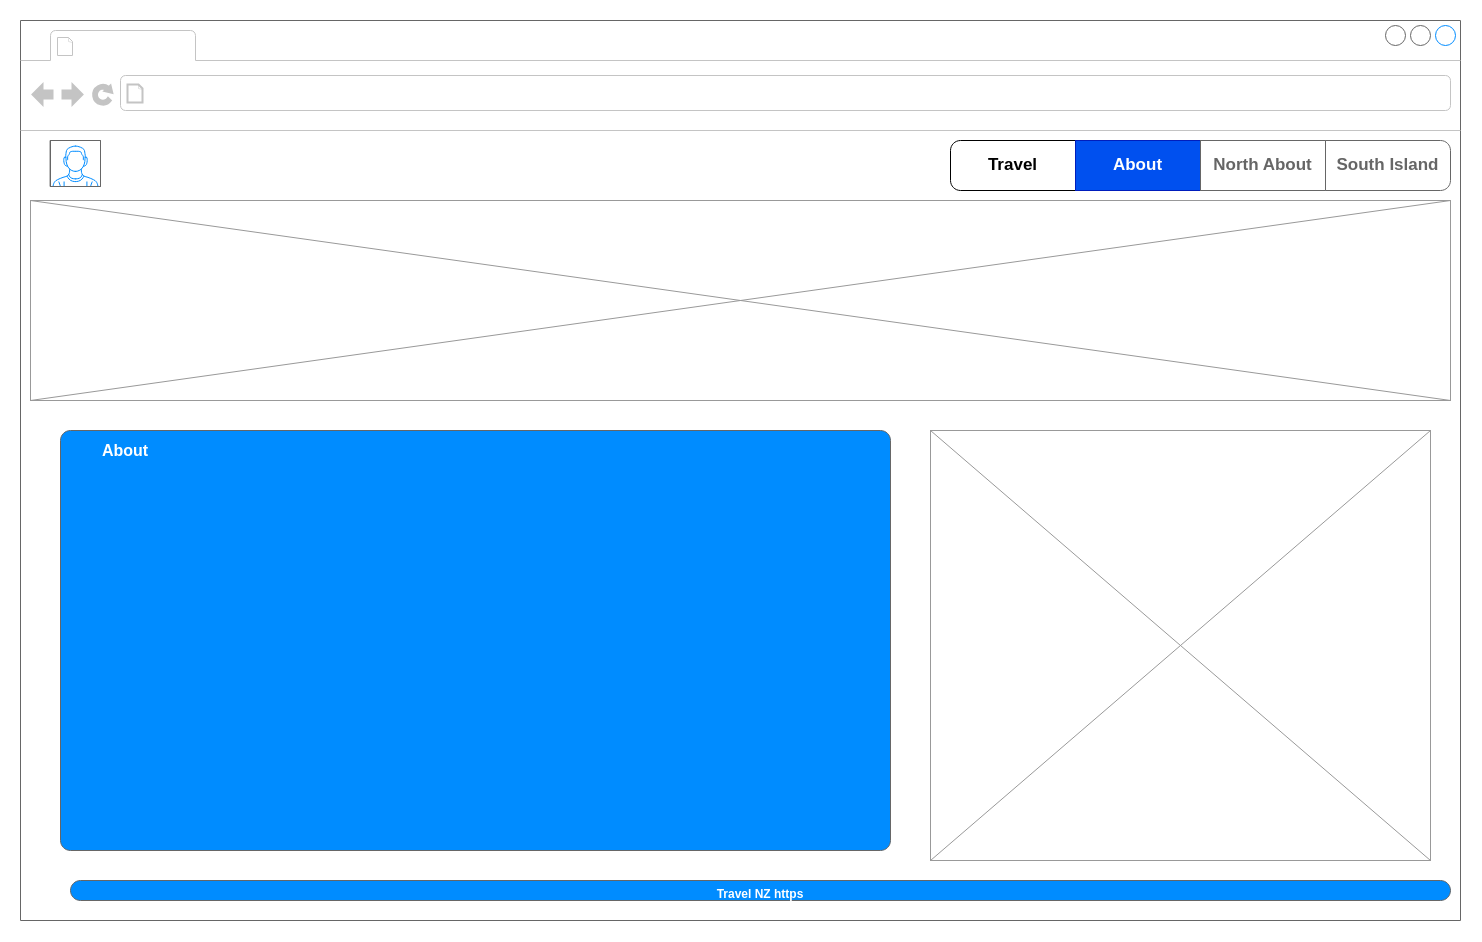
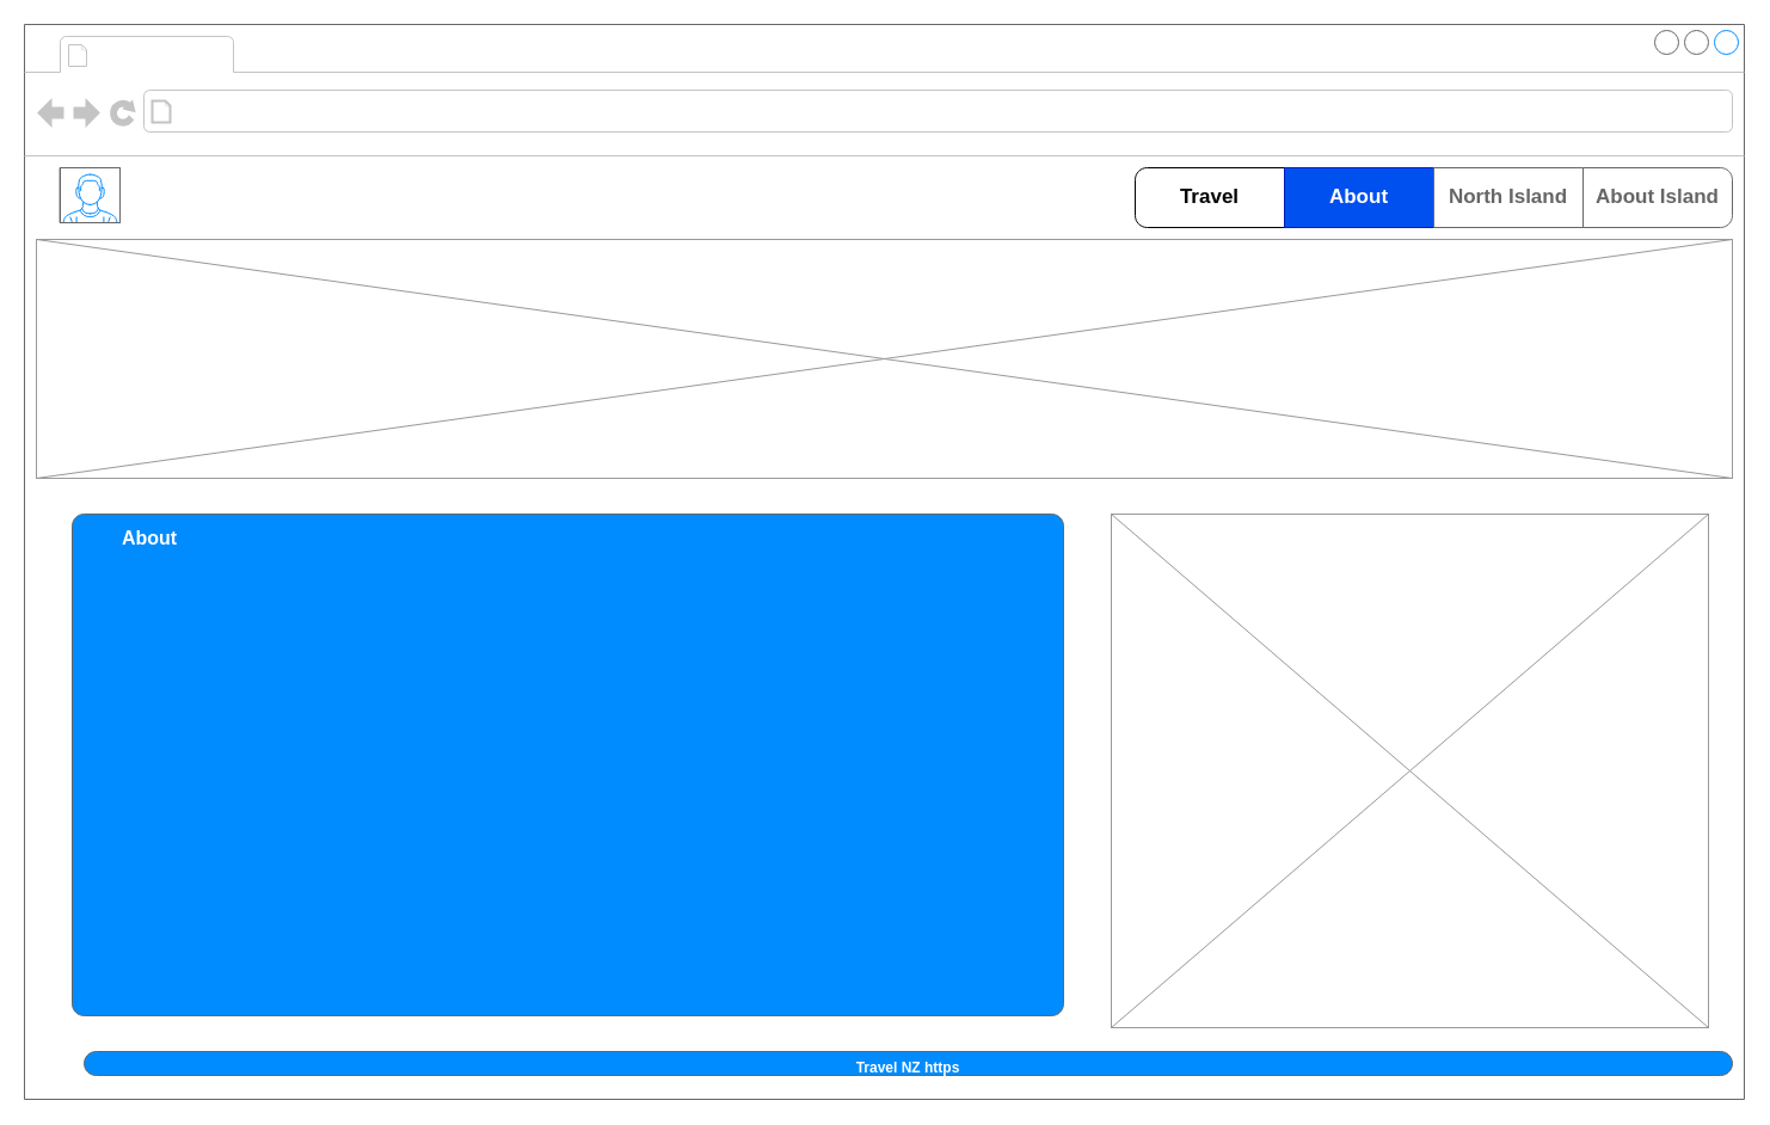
  <mxCell id="0" />
  <mxCell id="1" parent="0" />
  <mxCell id="2" value="" style="strokeWidth=1;shadow=0;dashed=0;align=center;html=1;shape=mxgraph.mockup.containers.browserWindow;rSize=0;strokeColor=#666666;strokeColor2=#008cff;strokeColor3=#c4c4c4;mainText=,;recursiveResize=0;" vertex="1" parent="1"><mxGeometry x="20" y="20" width="1440" height="900" as="geometry" /></mxCell>
  <mxCell id="3" value="" style="verticalLabelPosition=bottom;shadow=0;dashed=0;align=center;html=1;verticalAlign=top;strokeWidth=1;shape=mxgraph.mockup.graphics.simpleIcon;strokeColor=#999999;" vertex="1" parent="2"><mxGeometry x="10" y="180" width="1420" height="200" as="geometry" /></mxCell>
  <mxCell id="4" value="" style="swimlane;shape=mxgraph.bootstrap.anchor;strokeColor=#666666;fillColor=#ffffff;fontColor=#666666;fontStyle=0;childLayout=stackLayout;horizontal=0;startSize=0;horizontalStack=1;resizeParent=1;resizeParentMax=0;resizeLast=0;collapsible=0;marginBottom=0;whiteSpace=wrap;html=1;" vertex="1" parent="2"><mxGeometry x="930" y="120" width="500" height="50" as="geometry" /></mxCell>
  <mxCell id="5" value="Travel" style="text;align=center;verticalAlign=middle;spacingLeft=10;spacingRight=10;overflow=hidden;points=[[0,0.5],[1,0.5]];portConstraint=eastwest;rotatable=0;whiteSpace=wrap;html=1;shape=mxgraph.mockup.leftButton;rSize=10;fontSize=17;fontStyle=1;strokeColor=default;" vertex="1" parent="4"><mxGeometry width="125" height="50" as="geometry" /></mxCell>
  <mxCell id="6" value="About" style="text;strokeColor=#001DBC;align=center;verticalAlign=middle;spacingLeft=10;spacingRight=10;overflow=hidden;points=[[0,0.5],[1,0.5]];portConstraint=eastwest;rotatable=0;whiteSpace=wrap;html=1;rSize=5;fillColor=#0050ef;fontSize=17;fontStyle=1;fontColor=#ffffff;" vertex="1" parent="4"><mxGeometry x="125" width="125" height="50" as="geometry" /></mxCell>
- <mxCell id="7" value="North About" style="text;strokeColor=inherit;align=center;verticalAlign=middle;spacingLeft=10;spacingRight=10;overflow=hidden;points=[[0,0.5],[1,0.5]];portConstraint=eastwest;rotatable=0;whiteSpace=wrap;html=1;rSize=5;fillColor=inherit;fontColor=inherit;fontSize=17;fontStyle=1;" vertex="1" parent="4"><mxGeometry x="250" width="125" height="50" as="geometry" /></mxCell>
- <mxCell id="8" value="South Island" style="text;strokeColor=inherit;align=center;verticalAlign=middle;spacingLeft=10;spacingRight=10;overflow=hidden;points=[[0,0.5],[1,0.5]];portConstraint=eastwest;rotatable=0;whiteSpace=wrap;html=1;shape=mxgraph.mockup.rightButton;rSize=10;fillColor=inherit;fontColor=inherit;fontSize=17;fontStyle=1;" vertex="1" parent="4"><mxGeometry x="375" width="125" height="50" as="geometry" /></mxCell>
+ <mxCell id="7" value="North Island" style="text;strokeColor=inherit;align=center;verticalAlign=middle;spacingLeft=10;spacingRight=10;overflow=hidden;points=[[0,0.5],[1,0.5]];portConstraint=eastwest;rotatable=0;whiteSpace=wrap;html=1;rSize=5;fillColor=inherit;fontColor=inherit;fontSize=17;fontStyle=1;" vertex="1" parent="4"><mxGeometry x="250" width="125" height="50" as="geometry" /></mxCell>
+ <mxCell id="8" value="About Island" style="text;strokeColor=inherit;align=center;verticalAlign=middle;spacingLeft=10;spacingRight=10;overflow=hidden;points=[[0,0.5],[1,0.5]];portConstraint=eastwest;rotatable=0;whiteSpace=wrap;html=1;shape=mxgraph.mockup.rightButton;rSize=10;fillColor=inherit;fontColor=inherit;fontSize=17;fontStyle=1;" vertex="1" parent="4"><mxGeometry x="375" width="125" height="50" as="geometry" /></mxCell>
  <mxCell id="9" value="" style="verticalLabelPosition=bottom;shadow=0;dashed=0;align=center;html=1;verticalAlign=top;strokeWidth=1;shape=mxgraph.mockup.graphics.simpleIcon;strokeColor=#999999;" vertex="1" parent="2"><mxGeometry x="910" y="410" width="500" height="430" as="geometry" /></mxCell>
  <mxCell id="10" value="" style="strokeWidth=1;shadow=0;dashed=0;align=center;html=1;shape=mxgraph.mockup.buttons.multiButton;fillColor=#008cff;strokeColor=#666666;mainText=;subText=;" vertex="1" parent="2"><mxGeometry x="40" y="410" width="830" height="420" as="geometry" /></mxCell>
  <mxCell id="11" value="About" style="strokeWidth=1;shadow=0;dashed=0;align=center;html=1;shape=mxgraph.mockup.anchor;fontSize=16;fontColor=#ffffff;fontStyle=1;whiteSpace=wrap;" vertex="1" parent="2"><mxGeometry x="30" y="420" width="150" height="20" as="geometry" /></mxCell>
  <mxCell id="12" value="" style="verticalLabelPosition=bottom;shadow=0;dashed=0;align=center;html=1;verticalAlign=top;strokeWidth=1;shape=mxgraph.mockup.containers.userMale;strokeColor=#666666;strokeColor2=#008cff;" vertex="1" parent="2"><mxGeometry x="30" y="120" width="50" height="46" as="geometry" /></mxCell>
  <mxCell id="13" value="" style="strokeWidth=1;shadow=0;dashed=0;align=center;html=1;shape=mxgraph.mockup.buttons.multiButton;fillColor=#008cff;strokeColor=#666666;mainText=;subText=;" vertex="1" parent="2"><mxGeometry x="50" y="860" width="1380" height="20" as="geometry" /></mxCell>
  <mxCell id="14" value="" style="strokeWidth=1;shadow=0;dashed=0;align=center;html=1;shape=mxgraph.mockup.anchor;fontSize=16;fontColor=#ffffff;fontStyle=1;whiteSpace=wrap;" vertex="1" parent="13"><mxGeometry y="3.2" width="1380" height="8" as="geometry" /></mxCell>
  <mxCell id="15" value="Travel NZ https" style="strokeWidth=1;shadow=0;dashed=0;align=center;html=1;shape=mxgraph.mockup.anchor;fontSize=12;fontColor=#ffffff;fontStyle=1;whiteSpace=wrap;" vertex="1" parent="13"><mxGeometry y="12" width="1380" height="4" as="geometry" /></mxCell>
